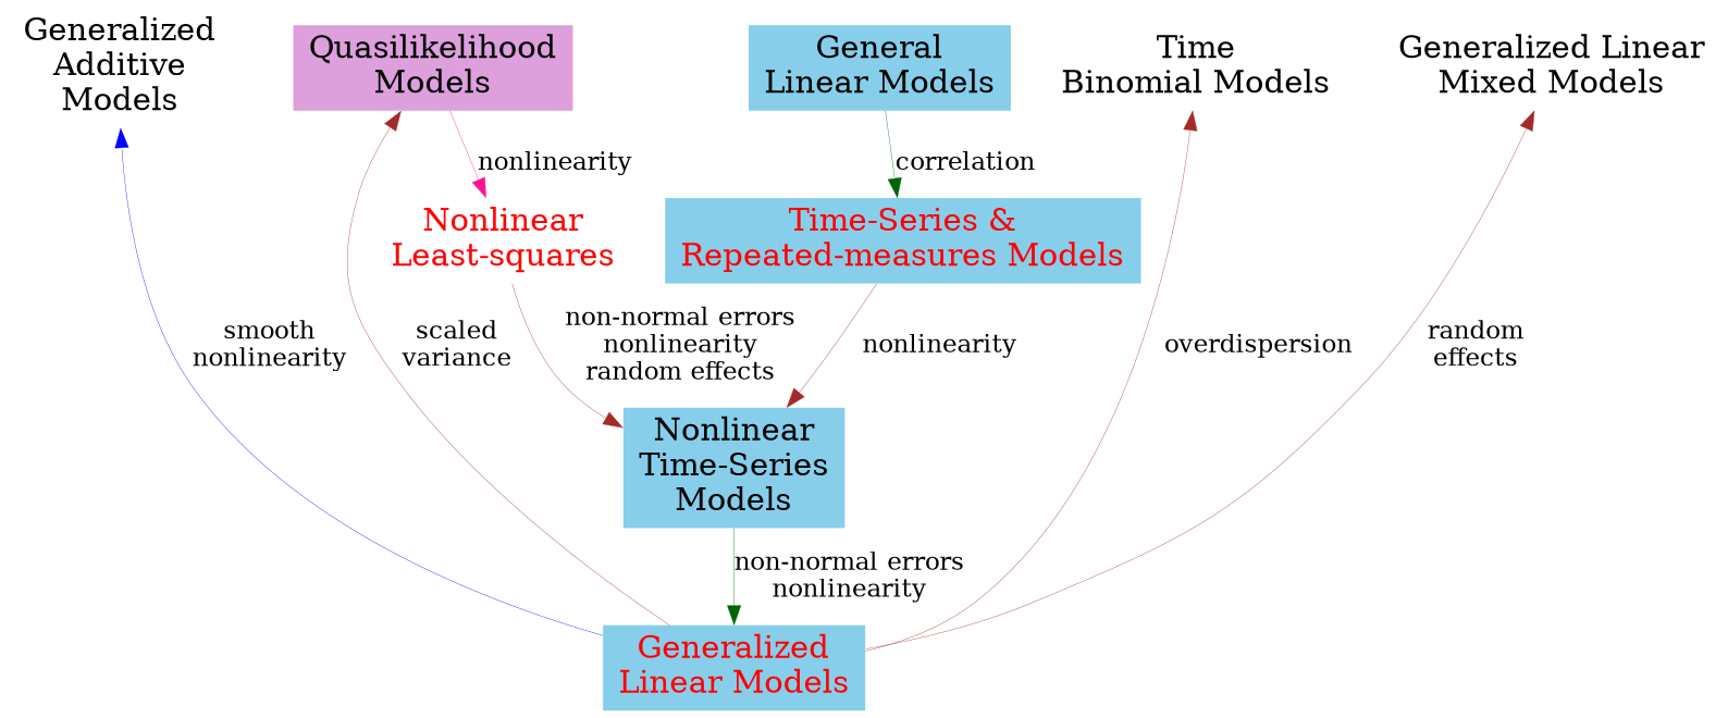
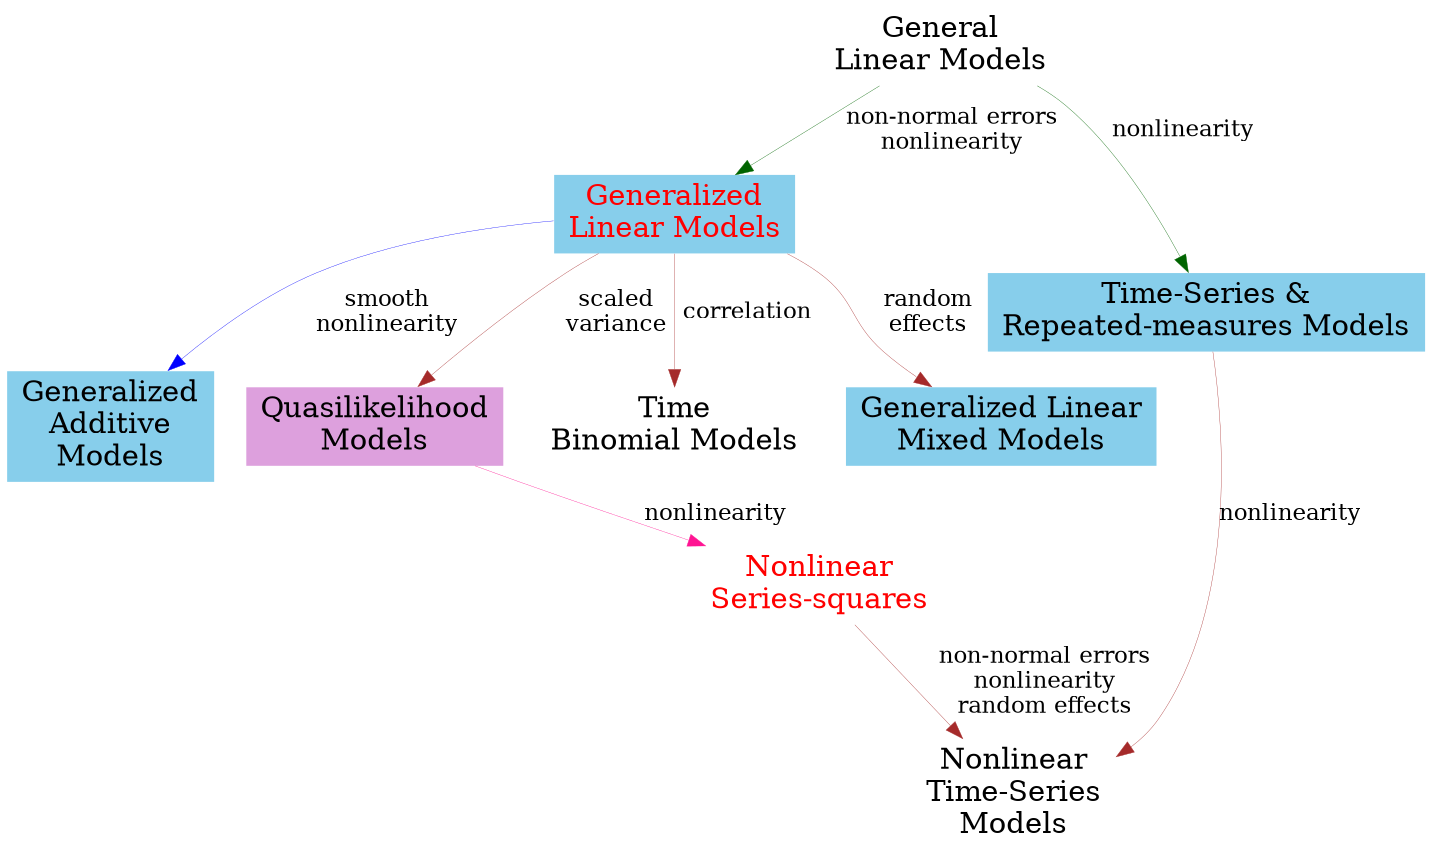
  digraph {
    arrowsize=0.2
    rankdir=TB
    ranksep=0.3
    node [color=brown fillcolor=skyblue fontsize=16 shape=plaintext style=filled]
    edge [color=brown fontsize=13 penwidth=0.2]
-   n1 [color=blue fillcolor=white label="Generalized\nAdditive\nModels"]
+   n1 [color=blue label="Generalized\nAdditive\nModels"]
    n2 [color=blue fillcolor=plum label="Quasilikelihood\nModels"]
    n3 [color=blue fillcolor=white label="Time\nBinomial Models"]
-   n4 [color=blue fillcolor=white label="Generalized Linear\nMixed Models"]
-   n5 [fillcolor=white fontcolor=red label="Nonlinear\nLeast-squares"]
-   n6 [label="General\nLinear Models"]
+   n4 [color=blue label="Generalized Linear\nMixed Models"]
+   n5 [fillcolor=white fontcolor=red label="Nonlinear\nSeries-squares"]
+   n6 [fillcolor=white label="General\nLinear Models"]
    n7 [fontcolor=red label="Generalized\nLinear Models"]
-   n8 [fontcolor=red label="Time-Series \&\nRepeated-measures Models"]
-   n9 [label="Nonlinear\nTime-Series\nModels"]
+   n8 [fontcolor=black label="Time-Series \&\nRepeated-measures Models"]
+   n9 [fillcolor=white label="Nonlinear\nTime-Series\nModels"]
    subgraph sub_1 {
      rank=same
      rankdir=LR
      n1
      n2
      n3
      n4
    }
    n2 -> n5 [color=deeppink label=nonlinearity]
    n5 -> n9 [label="non-normal errors\nnonlinearity\nrandom effects"]
-   n9 -> n7 [color=darkgreen label="non-normal errors\nnonlinearity"]
-   n6 -> n8 [color=darkgreen label=correlation]
+   n6 -> n7 [color=darkgreen label="non-normal errors\nnonlinearity"]
+   n6 -> n8 [color=darkgreen label=nonlinearity]
    n7 -> n1 [color=blue label="smooth\nnonlinearity"]
    n7 -> n2 [label="scaled\nvariance"]
-   n7 -> n3 [label=" overdispersion"]
+   n7 -> n3 [label=" correlation"]
    n7 -> n4 [label="random\neffects"]
    n8 -> n9 [label=nonlinearity]
  }
